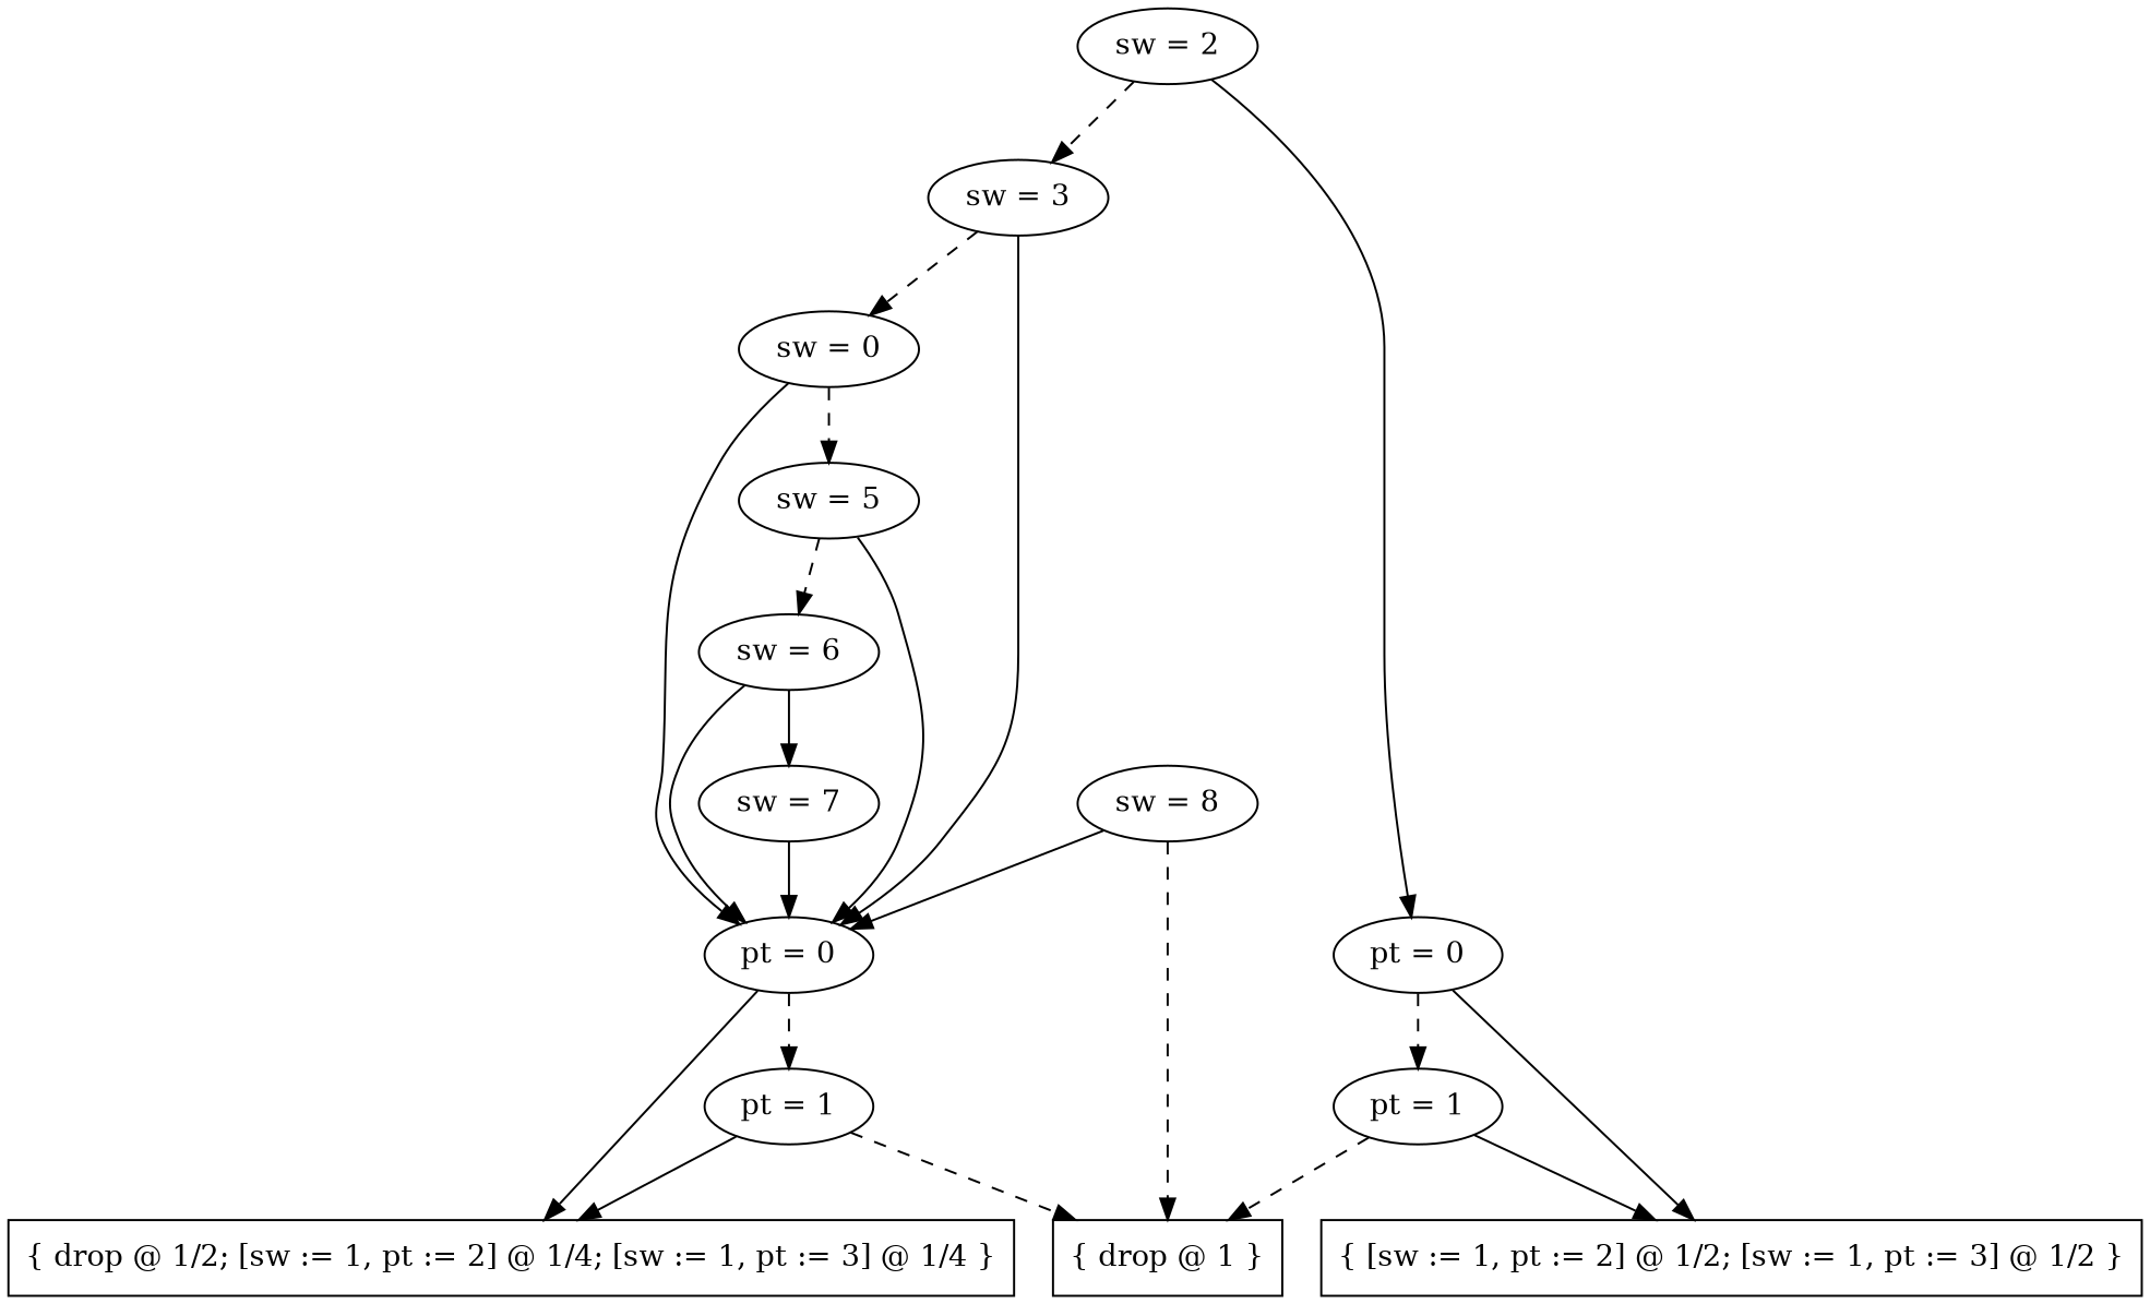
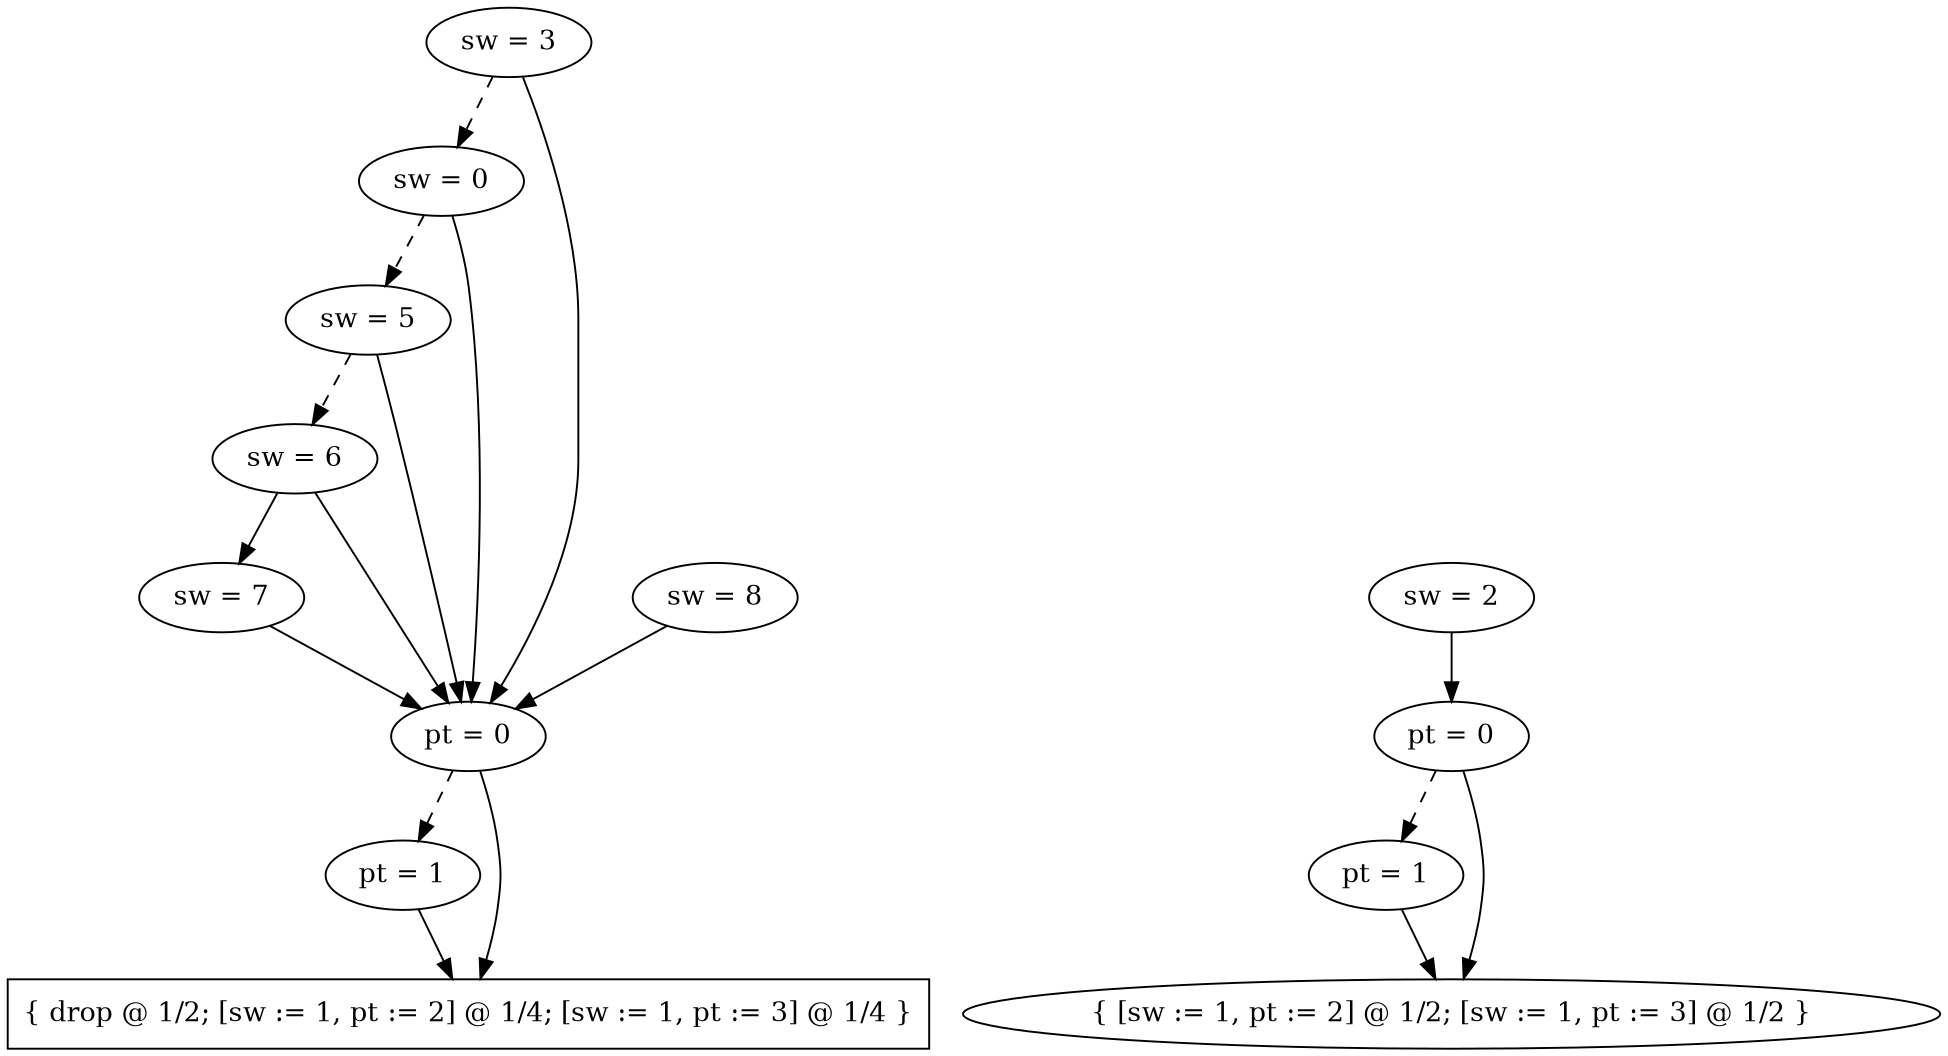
  digraph {
    n1 [label="sw = 0"]
    n2 [label="pt = 1"]
    n3 [label="pt = 1"]
    n4 [label="sw = 5"]
    n5 [label="sw = 3"]
    n6 [label="sw = 2"]
    n7 [label="sw = 7"]
    n8 [label="sw = 8"]
    n9 [label="sw = 6"]
    n10 [label="pt = 0"]
    n11 [label="pt = 0"]
-   n12 [label="{ [sw := 1, pt := 2] @ 1/2; [sw := 1, pt := 3] @ 1/2 }" shape=box]
-   n13 [label="{ drop @ 1 }" shape=box]
+   n12 [label="{ [sw := 1, pt := 2] @ 1/2; [sw := 1, pt := 3] @ 1/2 }" shape=ellipse]
    n14 [label="{ drop @ 1/2; [sw := 1, pt := 2] @ 1/4; [sw := 1, pt := 3] @ 1/4 }" shape=box]
    subgraph sub_1 {
      rank=same
      n1
    }
    subgraph sub_2 {
      rank=same
      n2
      n3
    }
    subgraph sub_3 {
      rank=same
      n4
    }
    subgraph sub_4 {
      rank=same
      n5
    }
    subgraph sub_5 {
      rank=same
      n6
    }
    subgraph sub_6 {
      rank=same
      n7
    }
    subgraph sub_7 {
      rank=same
      n8
    }
    subgraph sub_8 {
      rank=same
      n9
    }
    subgraph sub_9 {
      rank=same
      n10
      n11
    }
    n1 -> n4 [style=dashed]
    n1 -> n11
    n2 -> n12
-   n2 -> n13 [style=dashed]
-   n3 -> n13 [style=dashed]
    n3 -> n14
    n4 -> n9 [style=dashed]
    n4 -> n11
    n5 -> n1 [style=dashed]
    n5 -> n11
-   n6 -> n5 [style=dashed]
    n6 -> n10
    n7 -> n11
    n8 -> n11
-   n8 -> n13 [style=dashed]
    n9 -> n7 [style=solid]
    n9 -> n11
    n10 -> n2 [style=dashed]
    n10 -> n12
    n11 -> n3 [style=dashed]
    n11 -> n14
  }
